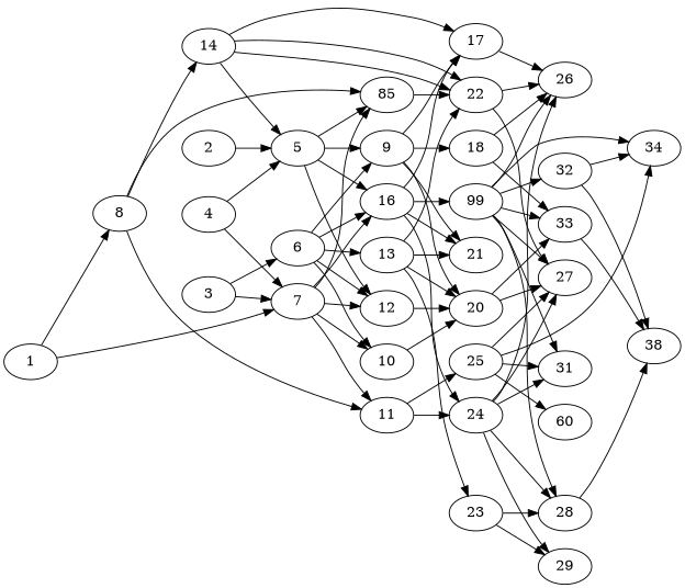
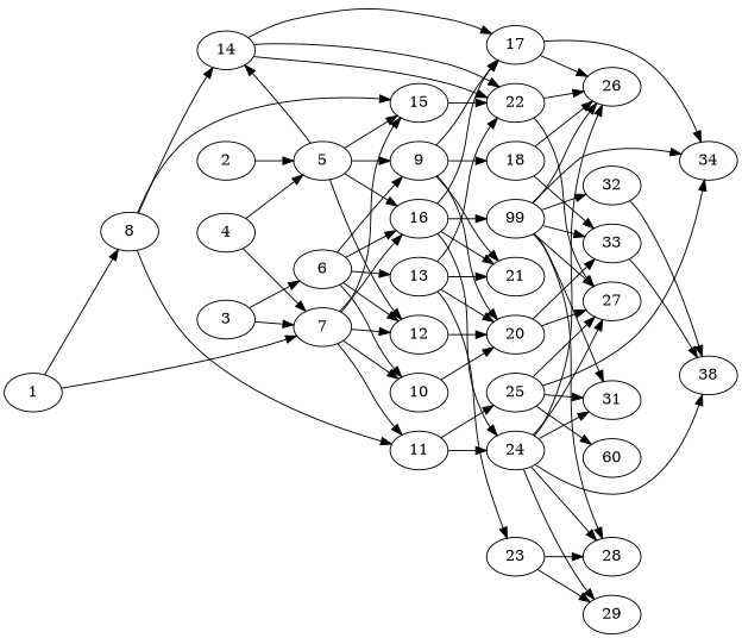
  digraph {
    rankdir=LR
    node [alpha=0.18]
    1 [alpha=0.19 expect_size=34542592]
    7 [alpha=0.05 expect_size=18357248]
    8 [alpha=0.12 expect_size=30800896]
    12 [alpha=0.05 expect_size=6395904]
-   15 [alpha=0.03 expect_size=45210624 label=85]
+   15 [alpha=0.03 expect_size=45210624]
    16 [alpha=0.13 expect_size=14745600]
    10 [alpha=0.08 expect_size=13175808]
    11 [alpha=0.13 expect_size=8155136]
    14 [alpha=0.04 expect_size=28086272]
    20 [expect_size=50415616]
    22 [alpha=0.16 expect_size=6103040]
    17 [expect_size=22575104]
    21 [alpha=0.07 expect_size=22967296]
    24 [alpha=0.11 expect_size=46383104]
    n15 [alpha=0.01 expect_size=16669696 label=99]
    25 [alpha=0.15 expect_size=9146368]
    2 [alpha=0.03 expect_size=6829056]
    5 [alpha=0.07 expect_size=32868352]
    9 [alpha=0.14 expect_size=36617216]
    18 [expect_size=35508224]
    3 [alpha=0.06 expect_size=34909184]
    6 [alpha=0.03 expect_size=50150400]
    13 [alpha=0.12 expect_size=13614080]
    23 [expect_size=17846272]
    4 [alpha=0.07 expect_size=30444544]
    26 [alpha=0.19 expect_size=15758336]
    34 [alpha=0.07 expect_size=34892800]
    33 [alpha=0.15 expect_size=39394304]
    27 [alpha=0.08 expect_size=45882368]
    28 [alpha=0.08 expect_size=39988224]
    31 [alpha=0.15 expect_size=33403904]
    29 [alpha=0.01 expect_size=35808256]
    32 [alpha=0.14 expect_size=48787456]
    n34 [expect_size=38844416 label=60]
    n35 [alpha=0.15 expect_size=13298688 label=38]
    1 -> 7
    1 -> 8
    7 -> 12
    7 -> 15
    7 -> 16
    7 -> 10
    7 -> 11
    8 -> 15
    8 -> 11
    8 -> 14
    12 -> 20
    15 -> 22
    16 -> 17
    16 -> 21
    16 -> 24
    16 -> n15
    10 -> 20
    11 -> 24
    11 -> 25
    14 -> 22
    14 -> 22
    14 -> 17
    20 -> 33
    20 -> 27
    22 -> 26
    22 -> 27
    17 -> 26
-   32 -> 34
+   17 -> 34
    24 -> 26
    24 -> 27
    24 -> 28
    24 -> 31
    24 -> 29
    n15 -> 26
    n15 -> 34
    n15 -> 33
    n15 -> 27
    n15 -> 28
    n15 -> 31
    n15 -> 32
    25 -> 34
    25 -> 27
    25 -> 31
    25 -> n34
    2 -> 5
    5 -> 12
    5 -> 15
    5 -> 16
-   14 -> 5
+   5 -> 14
    5 -> 9
    9 -> 20
    9 -> 17
    9 -> 21
    9 -> 18
    18 -> 26
    18 -> 33
    3 -> 7
    3 -> 6
    6 -> 12
    6 -> 16
    6 -> 10
    6 -> 9
    6 -> 13
    13 -> 20
    13 -> 22
    13 -> 21
    13 -> 23
    23 -> 28
    23 -> 29
    4 -> 7
    4 -> 5
    33 -> n35
-   28 -> n35
+   24 -> n35
    32 -> n35
  }
